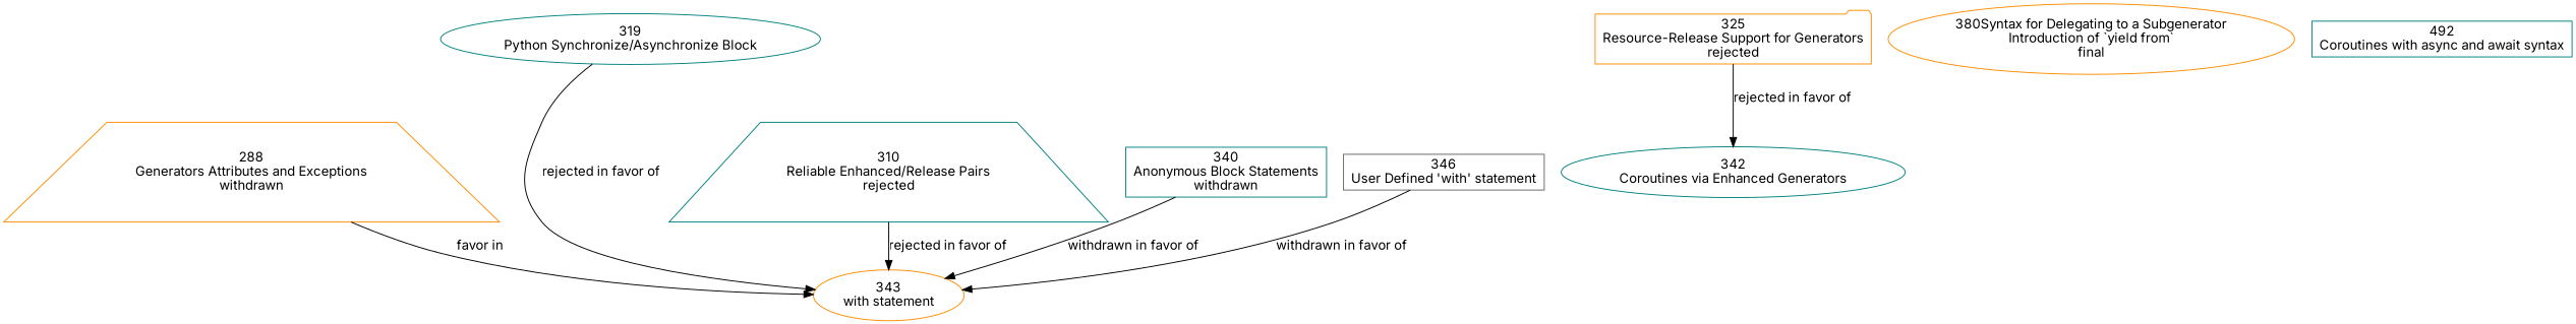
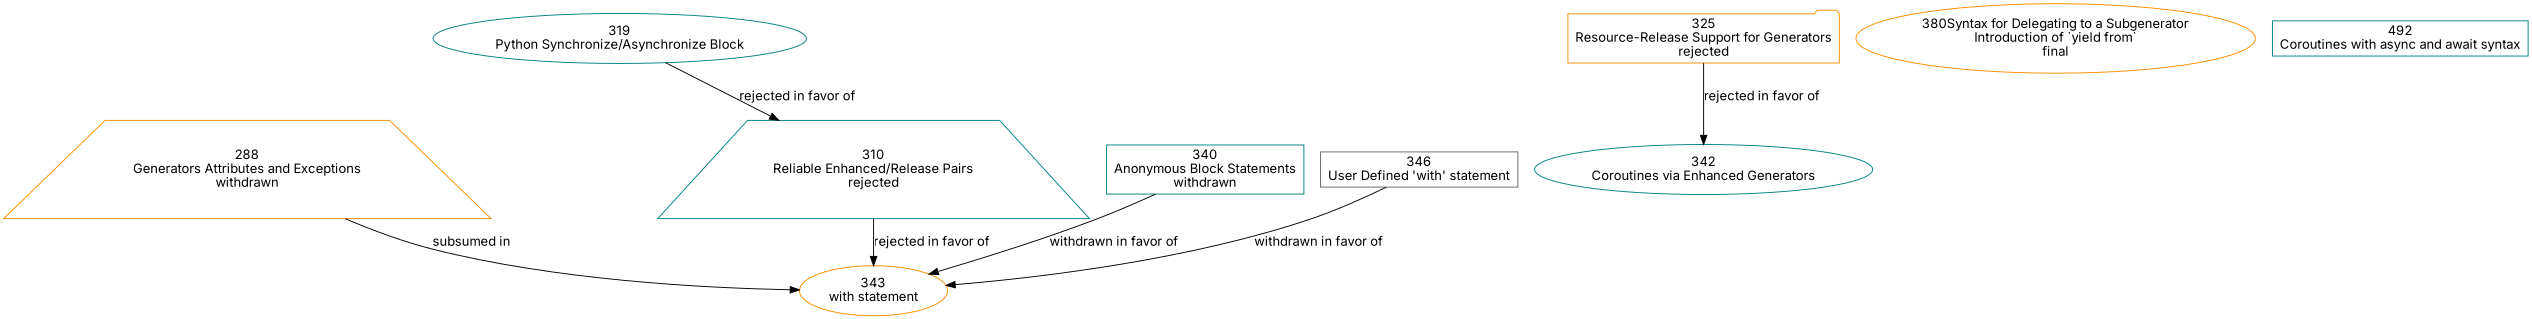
  digraph {
    fontname=Inter
    node [color=teal fontname=Inter shape=ellipse]
    edge [fontname=Inter]
    n1 [color=darkorange label="288\nGenerators Attributes and Exceptions\nwithdrawn" shape=trapezium]
    n2 [color=darkorange label="343\nwith statement"]
    n3 [label="310\nReliable Enhanced/Release Pairs\nrejected" shape=trapezium]
    n4 [label="319\nPython Synchronize/Asynchronize Block"]
    n5 [color=darkorange label="325\nResource-Release Support for Generators\nrejected" shape=folder]
    n6 [label="342\nCoroutines via Enhanced Generators"]
    n7 [label="340\nAnonymous Block Statements\nwithdrawn" shape=box]
    n8 [color=gray40 label="346\nUser Defined 'with' statement" shape=box]
    n9 [color=darkorange label="380\Syntax for Delegating to a Subgenerator\nIntroduction of `yield from`\nfinal"]
    n10 [label="492\nCoroutines with async and await syntax" shape=box]
-   n1 -> n2 [label="favor in"]
+   n1 -> n2 [label="subsumed in"]
    n3 -> n2 [label="rejected in favor of"]
-   n4 -> n2 [label="rejected in favor of"]
+   n4 -> n3 [label="rejected in favor of"]
    n5 -> n6 [label="rejected in favor of"]
    n7 -> n2 [label="withdrawn in favor of"]
    n8 -> n2 [label="withdrawn in favor of"]
  }
